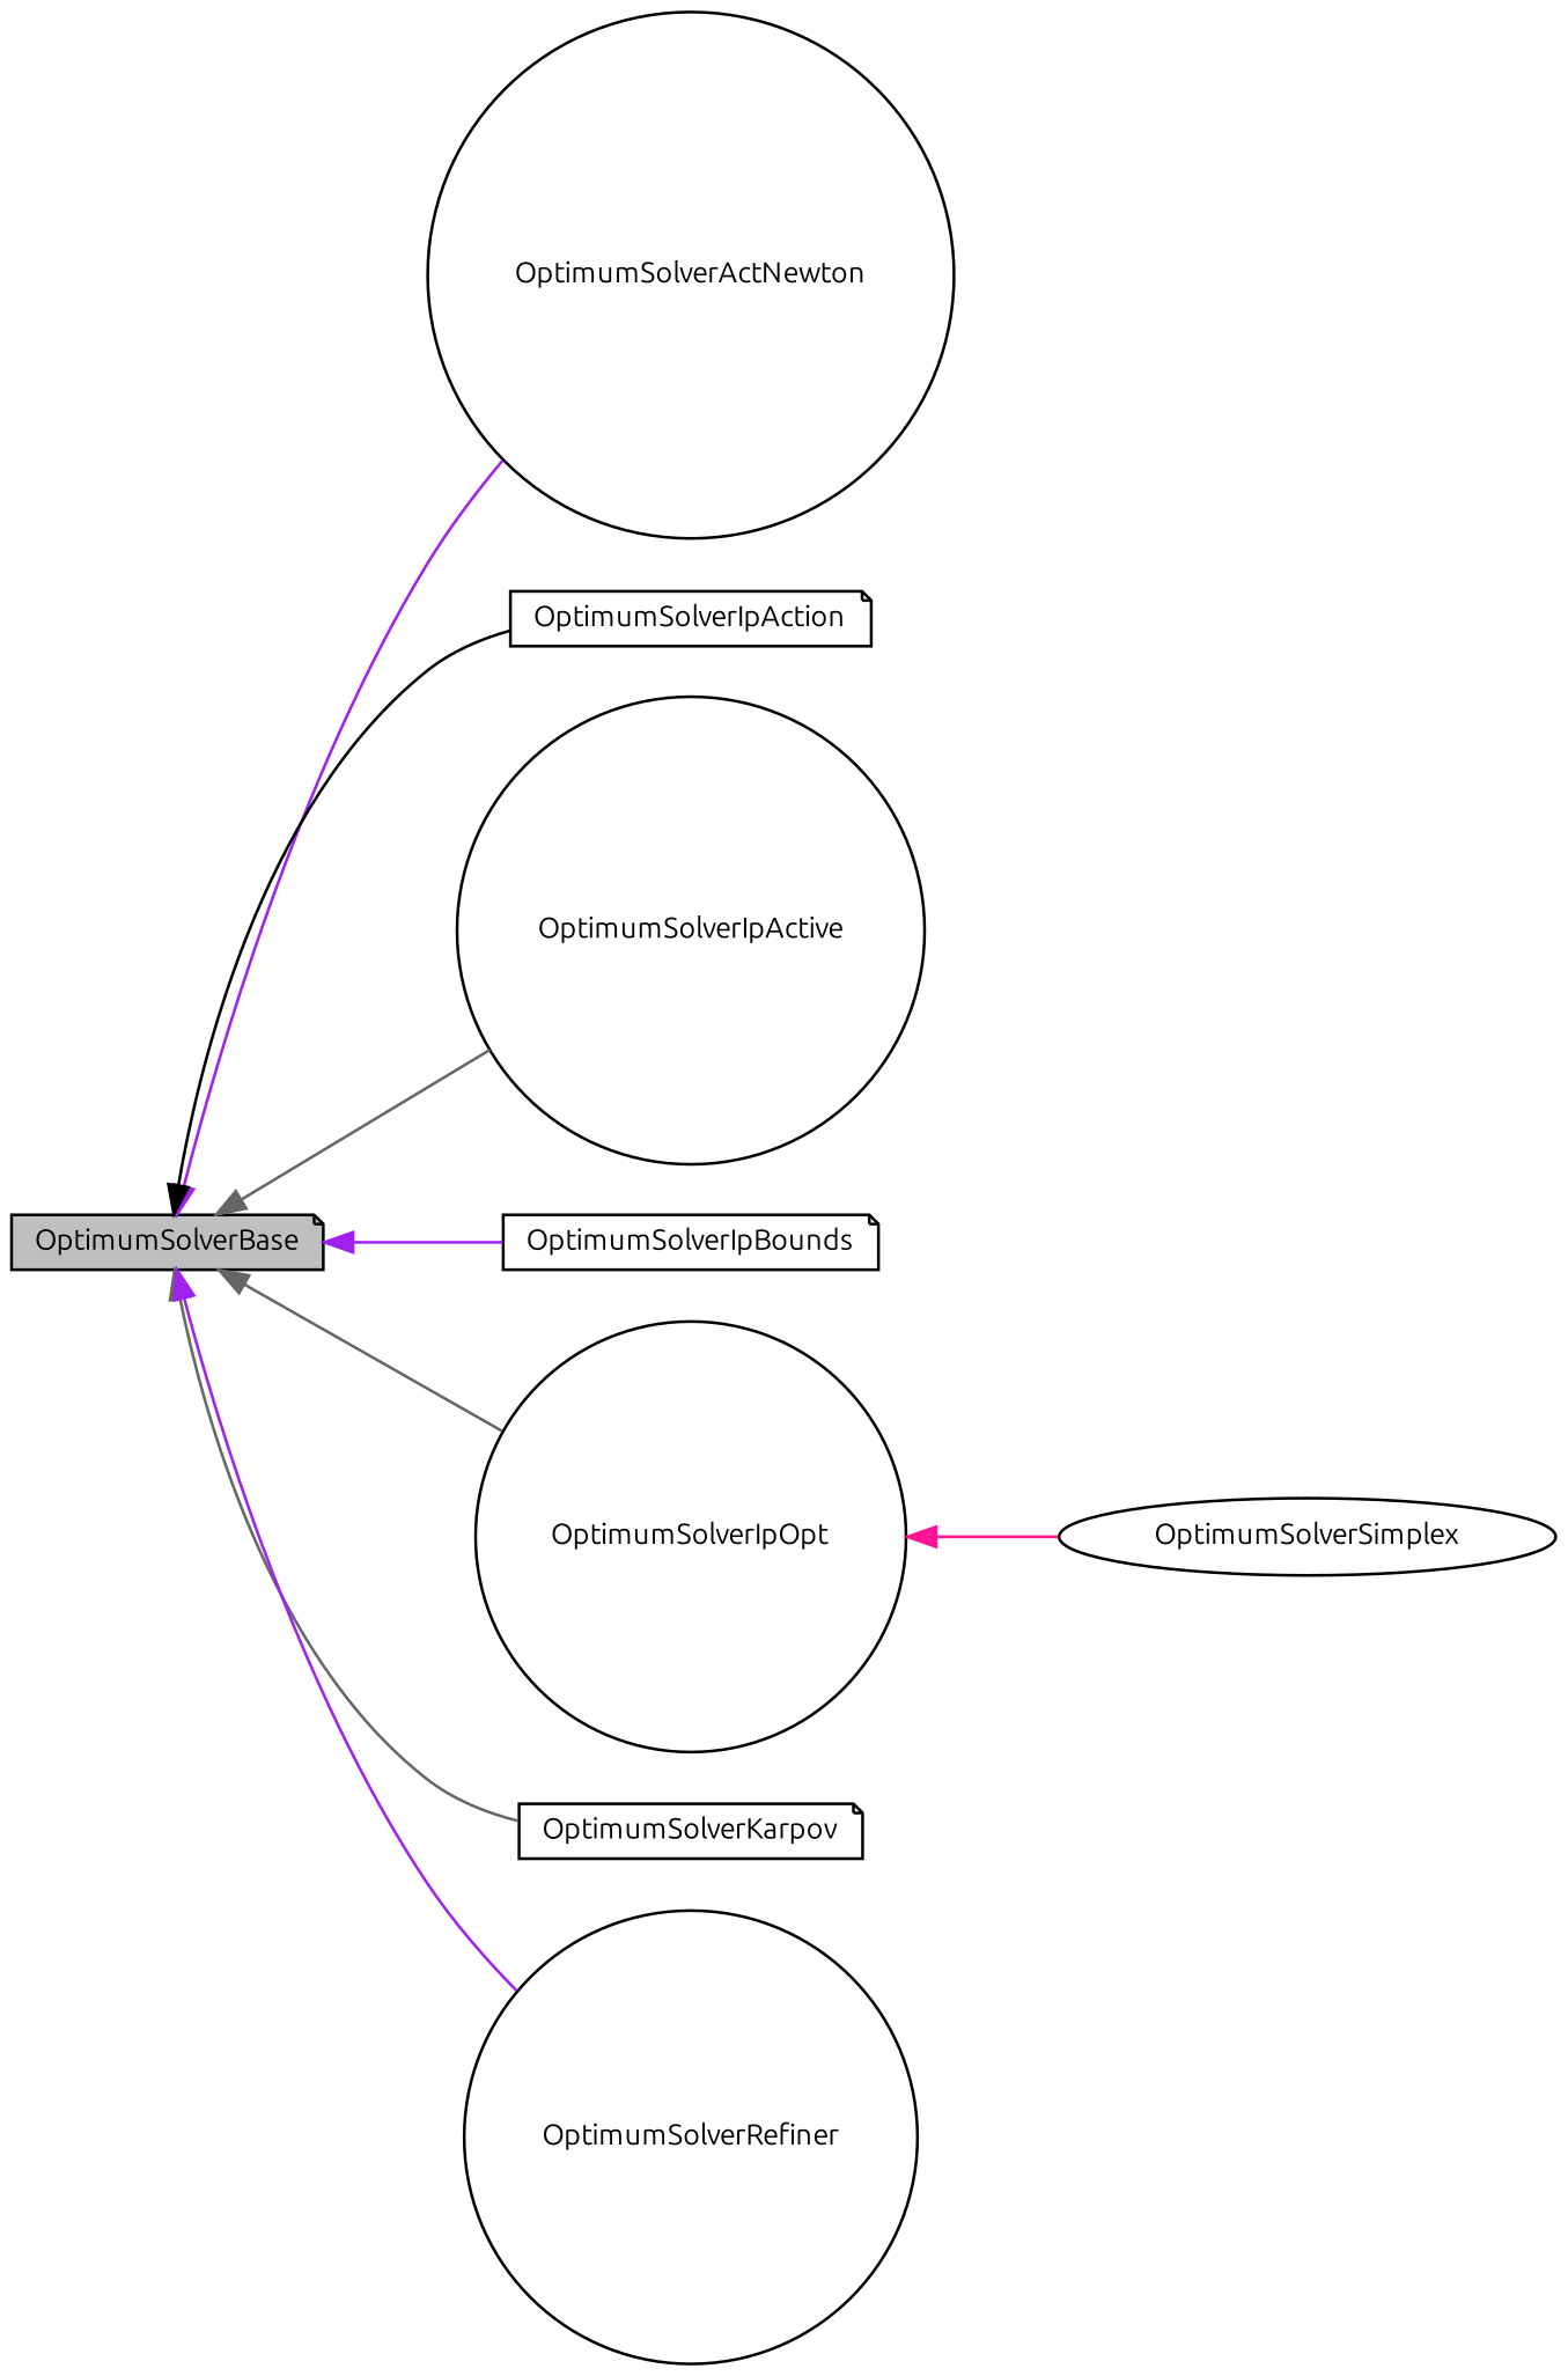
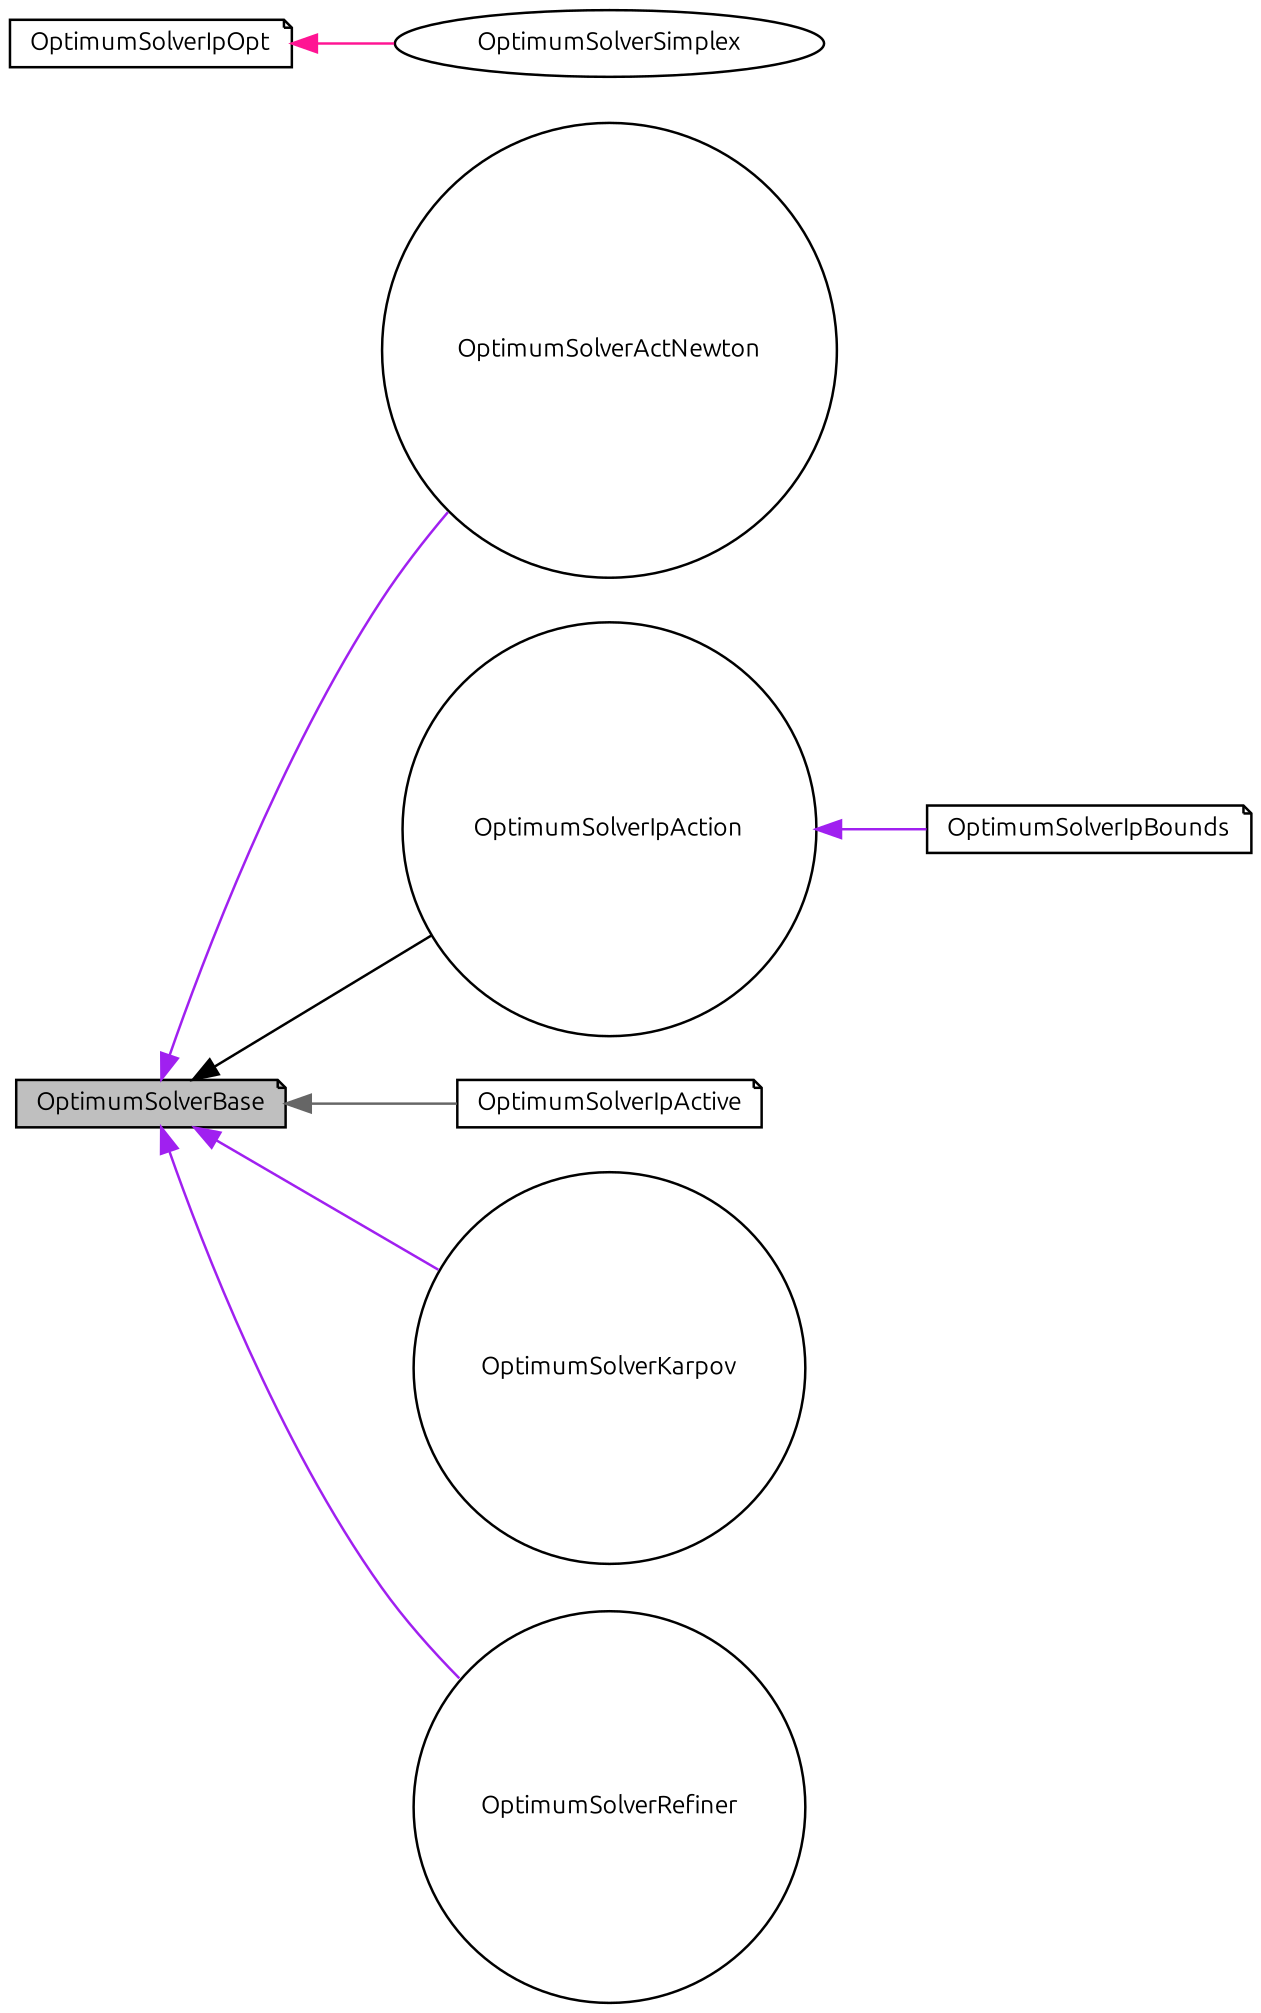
  digraph {
    fontname=Ubuntu
    rankdir=LR
    node [color=black fillcolor=white fontname=Ubuntu fontsize=10 shape=circle style=filled]
    edge [color=purple dir=back fontname=Ubuntu fontsize=10 labelfontname=Helvetica labelfontsize=10 style=solid]
    n1 [fillcolor=grey75 fontcolor=black height=0.2 label=OptimumSolverBase shape=note width=0.4]
    n2 [height=0.2 label=OptimumSolverActNewton width=0.4]
-   n3 [height=0.2 label=OptimumSolverIpAction shape=note width=0.4]
-   n4 [height=0.2 label=OptimumSolverIpActive width=0.4]
+   n3 [height=0.2 label=OptimumSolverIpAction width=0.4]
+   n4 [height=0.2 label=OptimumSolverIpActive shape=note width=0.4]
    n5 [height=0.2 label=OptimumSolverIpBounds shape=note width=0.4]
-   n6 [height=0.2 label=OptimumSolverIpOpt width=0.4]
-   n7 [height=0.2 label=OptimumSolverKarpov shape=note width=0.4]
+   n6 [height=0.2 label=OptimumSolverIpOpt shape=note width=0.4]
+   n7 [height=0.2 label=OptimumSolverKarpov width=0.4]
    n8 [height=0.2 label=OptimumSolverRefiner width=0.4]
    n9 [height=0.2 label=OptimumSolverSimplex shape=ellipse width=0.4]
    n1 -> n2
    n1 -> n3 [color=black]
    n1 -> n4 [color=gray40]
-   n1 -> n5
-   n1 -> n6 [color=gray40]
-   n1 -> n7 [color=gray40]
+   n3 -> n5
+   n1 -> n7
    n1 -> n8
    n6 -> n9 [color=deeppink]
  }
